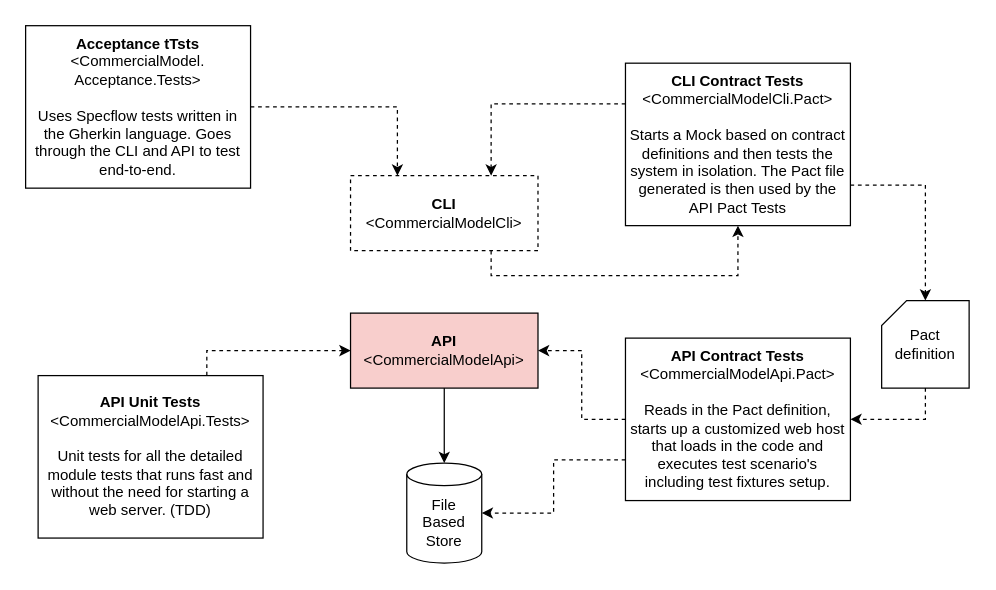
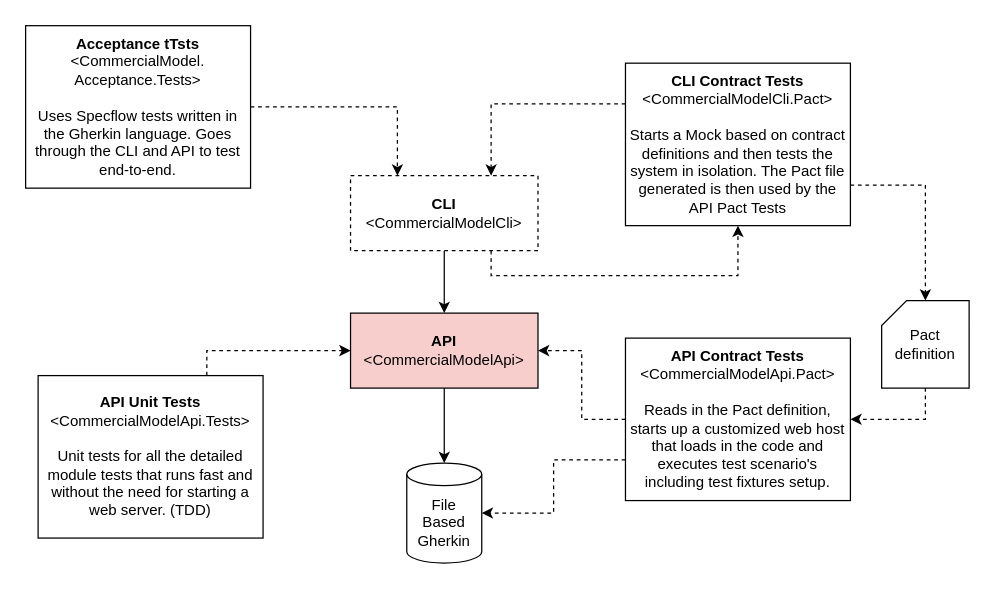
  <mxCell id="0" />
  <mxCell id="1" parent="0" />
  <mxCell id="2" style="edgeStyle=orthogonalEdgeStyle;rounded=0;orthogonalLoop=1;jettySize=auto;html=1;exitX=0.5;exitY=1;exitDx=0;exitDy=0;entryX=0.5;entryY=0;entryDx=0;entryDy=0;entryPerimeter=0;" edge="1" parent="1" source="3" target="4"><mxGeometry relative="1" as="geometry" /></mxCell>
  <mxCell id="3" value="&lt;b&gt;API&lt;/b&gt;&lt;br&gt;&amp;lt;CommercialModelApi&amp;gt;" style="rounded=0;whiteSpace=wrap;html=1;fillColor=#f8cecc;" vertex="1" parent="1"><mxGeometry x="280" y="250" width="150" height="60" as="geometry" /></mxCell>
- <mxCell id="4" value="File&lt;br&gt;Based&lt;br&gt;Store" style="shape=cylinder3;whiteSpace=wrap;html=1;boundedLbl=1;backgroundOutline=1;size=9;" vertex="1" parent="1"><mxGeometry x="325" y="370" width="60" height="80" as="geometry" /></mxCell>
+ <mxCell id="4" value="File&lt;br&gt;Based&lt;br&gt;Gherkin" style="shape=cylinder3;whiteSpace=wrap;html=1;boundedLbl=1;backgroundOutline=1;size=9;" vertex="1" parent="1"><mxGeometry x="325" y="370" width="60" height="80" as="geometry" /></mxCell>
+ <mxCell id="5" style="edgeStyle=orthogonalEdgeStyle;rounded=0;orthogonalLoop=1;jettySize=auto;html=1;exitX=0.5;exitY=1;exitDx=0;exitDy=0;entryX=0.5;entryY=0;entryDx=0;entryDy=0;" edge="1" parent="1" source="7" target="3"><mxGeometry relative="1" as="geometry" /></mxCell>
  <mxCell id="6" style="edgeStyle=orthogonalEdgeStyle;rounded=0;orthogonalLoop=1;jettySize=auto;html=1;exitX=0.75;exitY=1;exitDx=0;exitDy=0;entryX=0.5;entryY=1;entryDx=0;entryDy=0;dashed=1;" edge="1" parent="1" source="7" target="10"><mxGeometry relative="1" as="geometry" /></mxCell>
  <mxCell id="7" value="&lt;b&gt;CLI&lt;/b&gt;&lt;br&gt;&amp;lt;CommercialModelCli&amp;gt;" style="rounded=0;whiteSpace=wrap;html=1;dashed=1;" vertex="1" parent="1"><mxGeometry x="280" y="140" width="150" height="60" as="geometry" /></mxCell>
  <mxCell id="8" style="edgeStyle=orthogonalEdgeStyle;rounded=0;orthogonalLoop=1;jettySize=auto;html=1;exitX=0;exitY=0.25;exitDx=0;exitDy=0;entryX=0.75;entryY=0;entryDx=0;entryDy=0;dashed=1;" edge="1" parent="1" source="10" target="7"><mxGeometry relative="1" as="geometry" /></mxCell>
  <mxCell id="9" style="edgeStyle=orthogonalEdgeStyle;rounded=0;orthogonalLoop=1;jettySize=auto;html=1;exitX=1;exitY=0.75;exitDx=0;exitDy=0;entryX=0.5;entryY=0;entryDx=0;entryDy=0;entryPerimeter=0;dashed=1;" edge="1" parent="1" source="10" target="14"><mxGeometry relative="1" as="geometry" /></mxCell>
  <mxCell id="10" value="&lt;b&gt;CLI Contract Tests&lt;/b&gt;&lt;br&gt;&amp;lt;CommercialModelCli.Pact&amp;gt;&lt;br&gt;&lt;br&gt;Starts a Mock based on contract definitions and then tests the system in isolation. The Pact file generated is then used by the API Pact Tests" style="rounded=0;whiteSpace=wrap;html=1;" vertex="1" parent="1"><mxGeometry x="500" y="50" width="180" height="130" as="geometry" /></mxCell>
  <mxCell id="11" style="edgeStyle=orthogonalEdgeStyle;rounded=0;orthogonalLoop=1;jettySize=auto;html=1;exitX=1;exitY=0.5;exitDx=0;exitDy=0;entryX=0.25;entryY=0;entryDx=0;entryDy=0;dashed=1;" edge="1" parent="1" source="12" target="7"><mxGeometry relative="1" as="geometry" /></mxCell>
  <mxCell id="12" value="&lt;b&gt;Acceptance tTsts&lt;/b&gt;&lt;br&gt;&amp;lt;CommercialModel.&lt;br&gt;Acceptance.Tests&amp;gt;&lt;br&gt;&lt;br&gt;Uses Specflow tests written in the Gherkin language. Goes through the CLI and API to test end-to-end." style="rounded=0;whiteSpace=wrap;html=1;" vertex="1" parent="1"><mxGeometry x="20" y="20" width="180" height="130" as="geometry" /></mxCell>
  <mxCell id="13" style="edgeStyle=orthogonalEdgeStyle;rounded=0;orthogonalLoop=1;jettySize=auto;html=1;exitX=0.5;exitY=1;exitDx=0;exitDy=0;exitPerimeter=0;entryX=1;entryY=0.5;entryDx=0;entryDy=0;dashed=1;" edge="1" parent="1" source="14" target="17"><mxGeometry relative="1" as="geometry" /></mxCell>
  <mxCell id="14" value="Pact&lt;br&gt;definition" style="shape=card;whiteSpace=wrap;html=1;size=20;" vertex="1" parent="1"><mxGeometry x="705" y="240" width="70" height="70" as="geometry" /></mxCell>
  <mxCell id="15" style="edgeStyle=orthogonalEdgeStyle;rounded=0;orthogonalLoop=1;jettySize=auto;html=1;exitX=0;exitY=0.5;exitDx=0;exitDy=0;entryX=1;entryY=0.5;entryDx=0;entryDy=0;dashed=1;" edge="1" parent="1" source="17" target="3"><mxGeometry relative="1" as="geometry" /></mxCell>
  <mxCell id="16" style="edgeStyle=orthogonalEdgeStyle;rounded=0;orthogonalLoop=1;jettySize=auto;html=1;exitX=0;exitY=0.75;exitDx=0;exitDy=0;entryX=1;entryY=0.5;entryDx=0;entryDy=0;entryPerimeter=0;dashed=1;" edge="1" parent="1" source="17" target="4"><mxGeometry relative="1" as="geometry" /></mxCell>
  <mxCell id="17" value="&lt;b&gt;API Contract Tests&lt;/b&gt;&lt;br&gt;&amp;lt;CommercialModelApi.Pact&amp;gt;&lt;br&gt;&lt;span style=&quot;color: rgba(0 , 0 , 0 , 0) ; font-family: monospace ; font-size: 0px&quot;&gt;%3CmxGraphModel%3E%3Croot%3E%3CmxCell%20id%3D%220%22%2F%3E%3CmxCell%20id%3D%221%22%20parent%3D%220%22%2F%3E%3CmxCell%20id%3D%222%22%20value%3D%22CLI%26lt%3Bbr%26gt%3B%26amp%3Blt%3BCommercialModelCli.Pact%26amp%3Bgt%3B%26lt%3Bbr%26gt%3B%26lt%3Bbr%26gt%3BStarts%20a%20Mock%20based%20on%20contract%20definitions%20and%20then%20tests%20the%20system%20in%20isolation.%20The%20Pact%20file%20generated%20is%20then%20used%20by%20the%20API%20Pact%20Tests%22%20style%3D%22rounded%3D0%3BwhiteSpace%3Dwrap%3Bhtml%3D1%3B%22%20vertex%3D%221%22%20parent%3D%221%22%3E%3CmxGeometry%20x%3D%22570%22%20y%3D%22140%22%20width%3D%22180%22%20height%3D%22130%22%20as%3D%22geometry%22%2F%3E%3C%2FmxCell%3E%3C%2Froot%3E%3C%2FmxGraphModel%3E&lt;/span&gt;&lt;br&gt;Reads in the Pact definition, starts up a customized web host that loads in the code and executes test scenario's including test fixtures setup.&lt;span style=&quot;color: rgba(0 , 0 , 0 , 0) ; font-family: monospace ; font-size: 0px&quot;&gt;%3CmxGraphModel%3E%3Croot%3E%3CmxCell%20id%3D%220%22%2F%3E%3CmxCell%20id%3D%221%22%20parent%3D%220%22%2F%3E%3CmxCell%20id%3D%222%22%20value%3D%22CLI%26lt%3Bbr%26gt%3B%26amp%3Blt%3BCommercialModelCli.Pact%26amp%3Bgt%3B%26lt%3Bbr%26gt%3B%26lt%3Bbr%26gt%3BStarts%20a%20Mock%20based%20on%20contract%20definitions%20and%20then%20tests%20the%20system%20in%20isolation.%20The%20Pact%20file%20generated%20is%20then%20used%20by%20the%20API%20Pact%20Tests%22%20style%3D%22rounded%3D0%3BwhiteSpace%3Dwrap%3Bhtml%3D1%3B%22%20vertex%3D%221%22%20parent%3D%221%22%3E%3CmxGeometry%20x%3D%22570%22%20y%3D%22140%22%20width%3D%22180%22%20height%3D%22130%22%20as%3D%22geometry%22%2F%3E%3C%2FmxCell%3E%3C%2Froot%3E%3C%2FmxGraphModel%3E&lt;/span&gt;" style="rounded=0;whiteSpace=wrap;html=1;" vertex="1" parent="1"><mxGeometry x="500" y="270" width="180" height="130" as="geometry" /></mxCell>
  <mxCell id="18" style="edgeStyle=orthogonalEdgeStyle;rounded=0;orthogonalLoop=1;jettySize=auto;html=1;exitX=0.75;exitY=0;exitDx=0;exitDy=0;entryX=0;entryY=0.5;entryDx=0;entryDy=0;dashed=1;" edge="1" parent="1" source="19" target="3"><mxGeometry relative="1" as="geometry" /></mxCell>
  <mxCell id="19" value="&lt;b&gt;API Unit Tests&lt;/b&gt;&lt;br&gt;&amp;lt;CommercialModelApi.Tests&amp;gt;&lt;br&gt;&lt;span style=&quot;color: rgba(0 , 0 , 0 , 0) ; font-family: monospace ; font-size: 0px&quot;&gt;%3CmxGraphModel%3E%3Croot%3E%3CmxCell%20id%3D%220%22%2F%3E%3CmxCell%20id%3D%221%22%20parent%3D%220%22%2F%3E%3CmxCell%20id%3D%222%22%20value%3D%22CLI%26lt%3Bbr%26gt%3B%26amp%3Blt%3BCommercialModelCli.Pact%26amp%3Bgt%3B%26lt%3Bbr%26gt%3B%26lt%3Bbr%26gt%3BStarts%20a%20Mock%20based%20on%20contract%20definitions%20and%20then%20tests%20the%20system%20in%20isolation.%20The%20Pact%20file%20generated%20is%20then%20used%20by%20the%20API%20Pact%20Tests%22%20style%3D%22rounded%3D0%3BwhiteSpace%3Dwrap%3Bhtml%3D1%3B%22%20vertex%3D%221%22%20parent%3D%221%22%3E%3CmxGeometry%20x%3D%22570%22%20y%3D%22140%22%20width%3D%22180%22%20height%3D%22130%22%20as%3D%22geometry%22%2F%3E%3C%2FmxCell%3E%3C%2Froot%3E%3C%2FmxGraphModel%3E&lt;/span&gt;&lt;br&gt;Unit tests for all the detailed module tests that runs fast and without the need for starting a web server. (TDD)&lt;span style=&quot;color: rgba(0 , 0 , 0 , 0) ; font-family: monospace ; font-size: 0px&quot;&gt;%3CmxGraphModel%3E%3Croot%3E%3CmxCell%20id%3D%220%22%2F%3E%3CmxCell%20id%3D%221%22%20parent%3D%220%22%2F%3E%3CmxCell%20id%3D%222%22%20value%3D%22CLI%26lt%3Bbr%26gt%3B%26amp%3Blt%3BCommercialModelCli.Pact%26amp%3Bgt%3B%26lt%3Bbr%26gt%3B%26lt%3Bbr%26gt%3BStarts%20a%20Mock%20based%20on%20contract%20definitions%20and%20then%20tests%20the%20system%20in%20isolation.%20The%20Pact%20file%20generated%20is%20then%20used%20by%20the%20API%20Pact%20Tests%22%20style%3D%22rounded%3D0%3BwhiteSpace%3Dwrap%3Bhtml%3D1%3B%22%20vertex%3D%221%22%20parent%3D%221%22%3E%3CmxGeometry%20x%3D%22570%22%20y%3D%22140%22%20width%3D%22180%22%20height%3D%22130%22%20as%3D%22geometry%22%2F%3E%3C%2FmxCell%3E%3C%2Froot%3E%3C%2FmxGraphModel%3E&lt;/span&gt;" style="rounded=0;whiteSpace=wrap;html=1;" vertex="1" parent="1"><mxGeometry x="30" y="300" width="180" height="130" as="geometry" /></mxCell>
